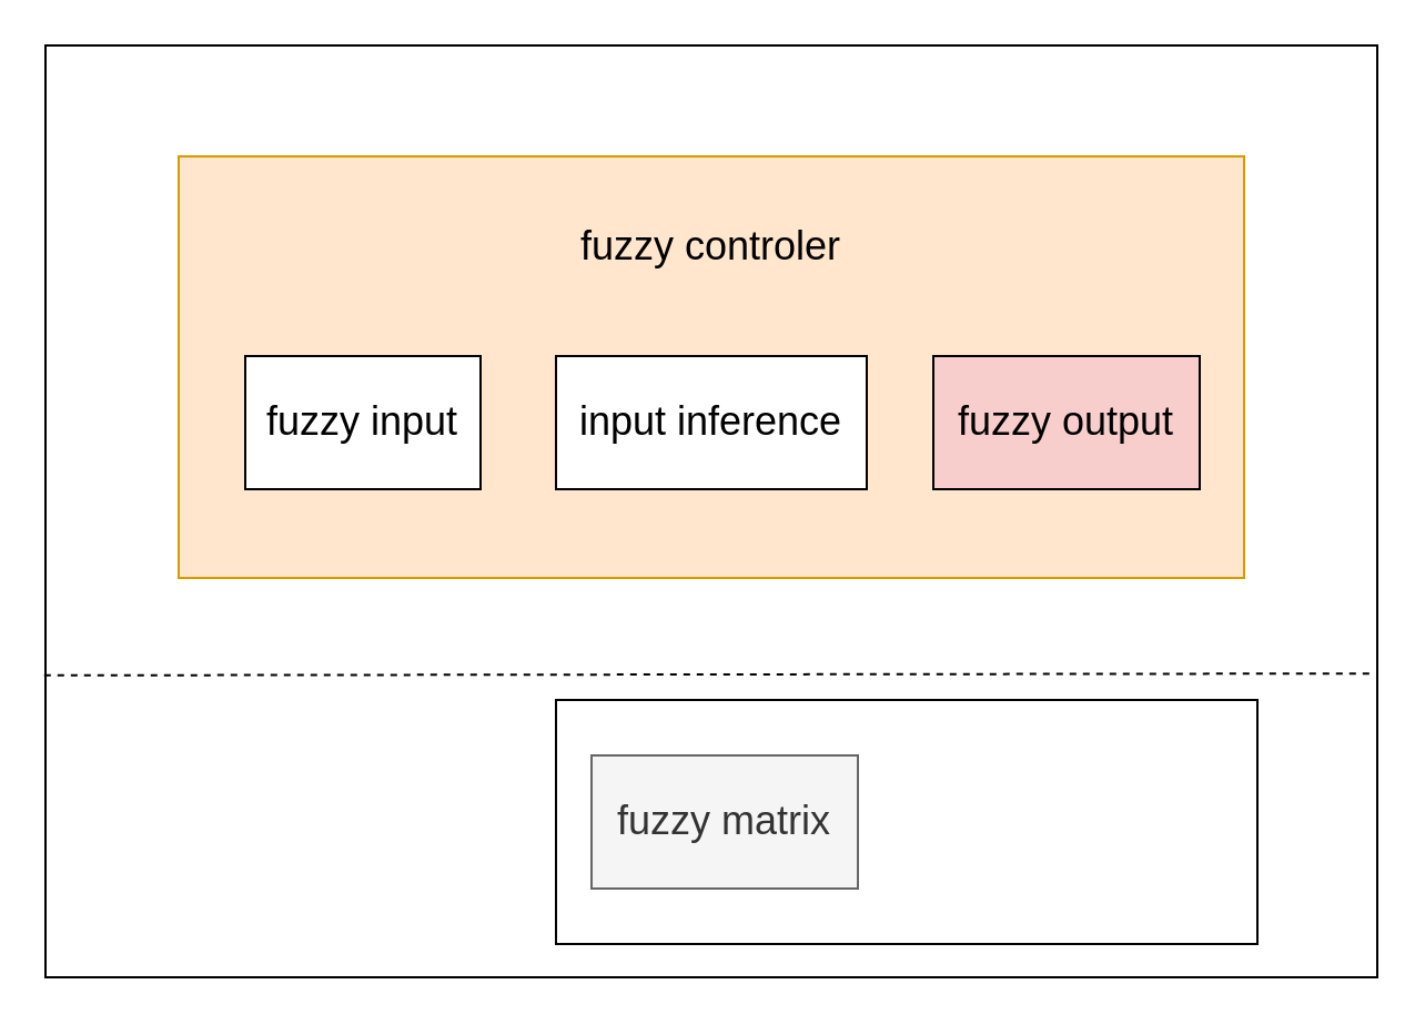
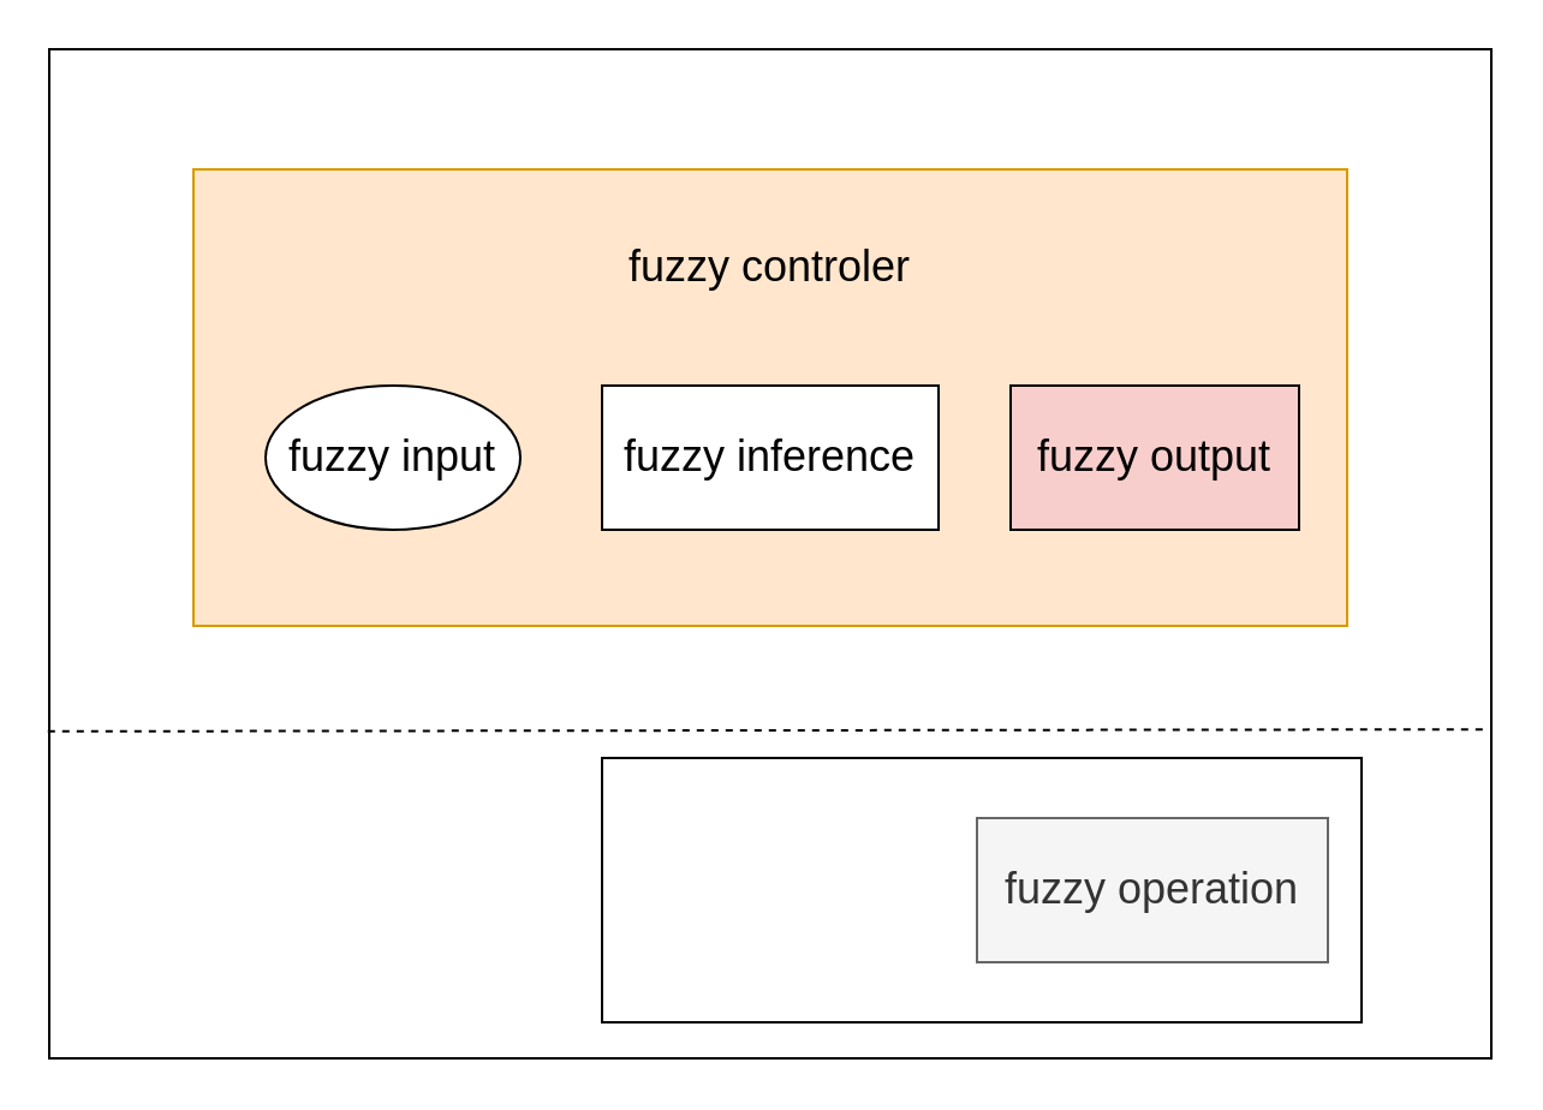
  <mxCell id="0" />
  <mxCell id="1" parent="0" />
  <mxCell id="2" value="" style="rounded=0;whiteSpace=wrap;html=1;fontSize=18;" parent="1" vertex="1"><mxGeometry x="20" y="20" width="600" height="420" as="geometry" /></mxCell>
  <mxCell id="3" value="" style="rounded=0;whiteSpace=wrap;html=1;fontSize=18;" parent="1" vertex="1"><mxGeometry x="250" y="315" width="316" height="110" as="geometry" /></mxCell>
- <mxCell id="4" value="fuzzy matrix" style="rounded=0;whiteSpace=wrap;html=1;fillColor=#f5f5f5;fontColor=#333333;strokeColor=#666666;fontSize=18;" parent="1" vertex="1"><mxGeometry x="266" y="340" width="120" height="60" as="geometry" /></mxCell>
+ <mxCell id="5" value="fuzzy operation" style="rounded=0;whiteSpace=wrap;html=1;fillColor=#f5f5f5;fontColor=#333333;strokeColor=#666666;fontSize=18;" parent="1" vertex="1"><mxGeometry x="406" y="340" width="146" height="60" as="geometry" /></mxCell>
  <mxCell id="6" value="" style="endArrow=none;dashed=1;html=1;rounded=0;fontSize=18;entryX=0.998;entryY=0.674;entryDx=0;entryDy=0;entryPerimeter=0;exitX=-0.001;exitY=0.676;exitDx=0;exitDy=0;exitPerimeter=0;" parent="1" source="2" target="2" edge="1"><mxGeometry width="50" height="50" relative="1" as="geometry"><mxPoint x="36" y="300" as="sourcePoint" /><mxPoint x="16" y="250" as="targetPoint" /></mxGeometry></mxCell>
  <mxCell id="7" value="&lt;span&gt;fuzzy controler&lt;br&gt;&lt;br&gt;&lt;br&gt;&lt;br&gt;&lt;br&gt;&lt;br&gt;&lt;/span&gt;" style="rounded=0;whiteSpace=wrap;html=1;fontSize=18;fillColor=#ffe6cc;strokeColor=#d79b00;" vertex="1" parent="1"><mxGeometry x="80" y="70" width="480" height="190" as="geometry" /></mxCell>
- <mxCell id="8" value="fuzzy input" style="rounded=0;whiteSpace=wrap;html=1;fontSize=18;" vertex="1" parent="1"><mxGeometry x="110" y="160" width="106" height="60" as="geometry" /></mxCell>
- <mxCell id="9" value="input inference" style="rounded=0;whiteSpace=wrap;html=1;fontSize=18;" vertex="1" parent="1"><mxGeometry x="250" y="160" width="140" height="60" as="geometry" /></mxCell>
+ <mxCell id="8" value="fuzzy input" style="ellipse;whiteSpace=wrap;html=1;fontSize=18;" vertex="1" parent="1"><mxGeometry x="110" y="160" width="106" height="60" as="geometry" /></mxCell>
+ <mxCell id="9" value="fuzzy inference" style="rounded=0;whiteSpace=wrap;html=1;fontSize=18;" vertex="1" parent="1"><mxGeometry x="250" y="160" width="140" height="60" as="geometry" /></mxCell>
  <mxCell id="10" value="fuzzy output" style="rounded=0;whiteSpace=wrap;html=1;fontSize=18;fillColor=#f8cecc;" vertex="1" parent="1"><mxGeometry x="420" y="160" width="120" height="60" as="geometry" /></mxCell>
